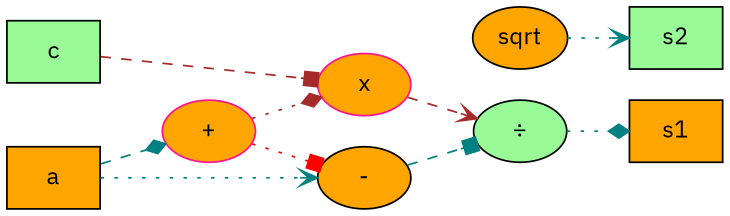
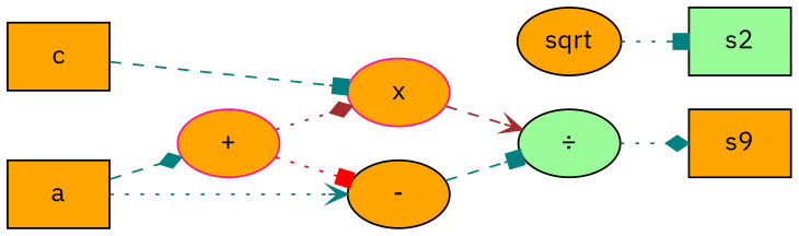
  digraph {
    fontname="IBM Plex Sans"
    rankdir=LR
    node [color=black fillcolor=orange fontname="IBM Plex Sans" style=filled]
    edge [arrowhead=box color=teal fontname="IBM Plex Sans" style=dotted]
-   c [fillcolor=palegreen shape=box]
+   c [shape=box]
    a [shape=box]
    s2 [fillcolor=palegreen shape=box]
-   s1 [shape=box]
+   s1 [shape=box label=s9]
    x [color=deeppink]
    "+" [color=deeppink]
    "-"
    sqrt
    "÷" [fillcolor=palegreen]
    subgraph sub_1 {
      rank=source
      c
      a
    }
    subgraph sub_2 {
      rank=sink
      s2
      s1
    }
-   c -> x [color=brown style=dashed]
+   c -> x [style=dashed]
    a -> "+" [arrowhead=diamond style=dashed]
    a -> "-" [arrowhead=vee]
    x -> "÷" [arrowhead=vee color=brown style=dashed]
    "+" -> x [arrowhead=diamond color=brown]
    "+" -> "-" [color=red]
    "-" -> "÷" [style=dashed]
-   sqrt -> s2 [arrowhead=vee]
+   sqrt -> s2
    "÷" -> s1 [arrowhead=diamond]
  }
